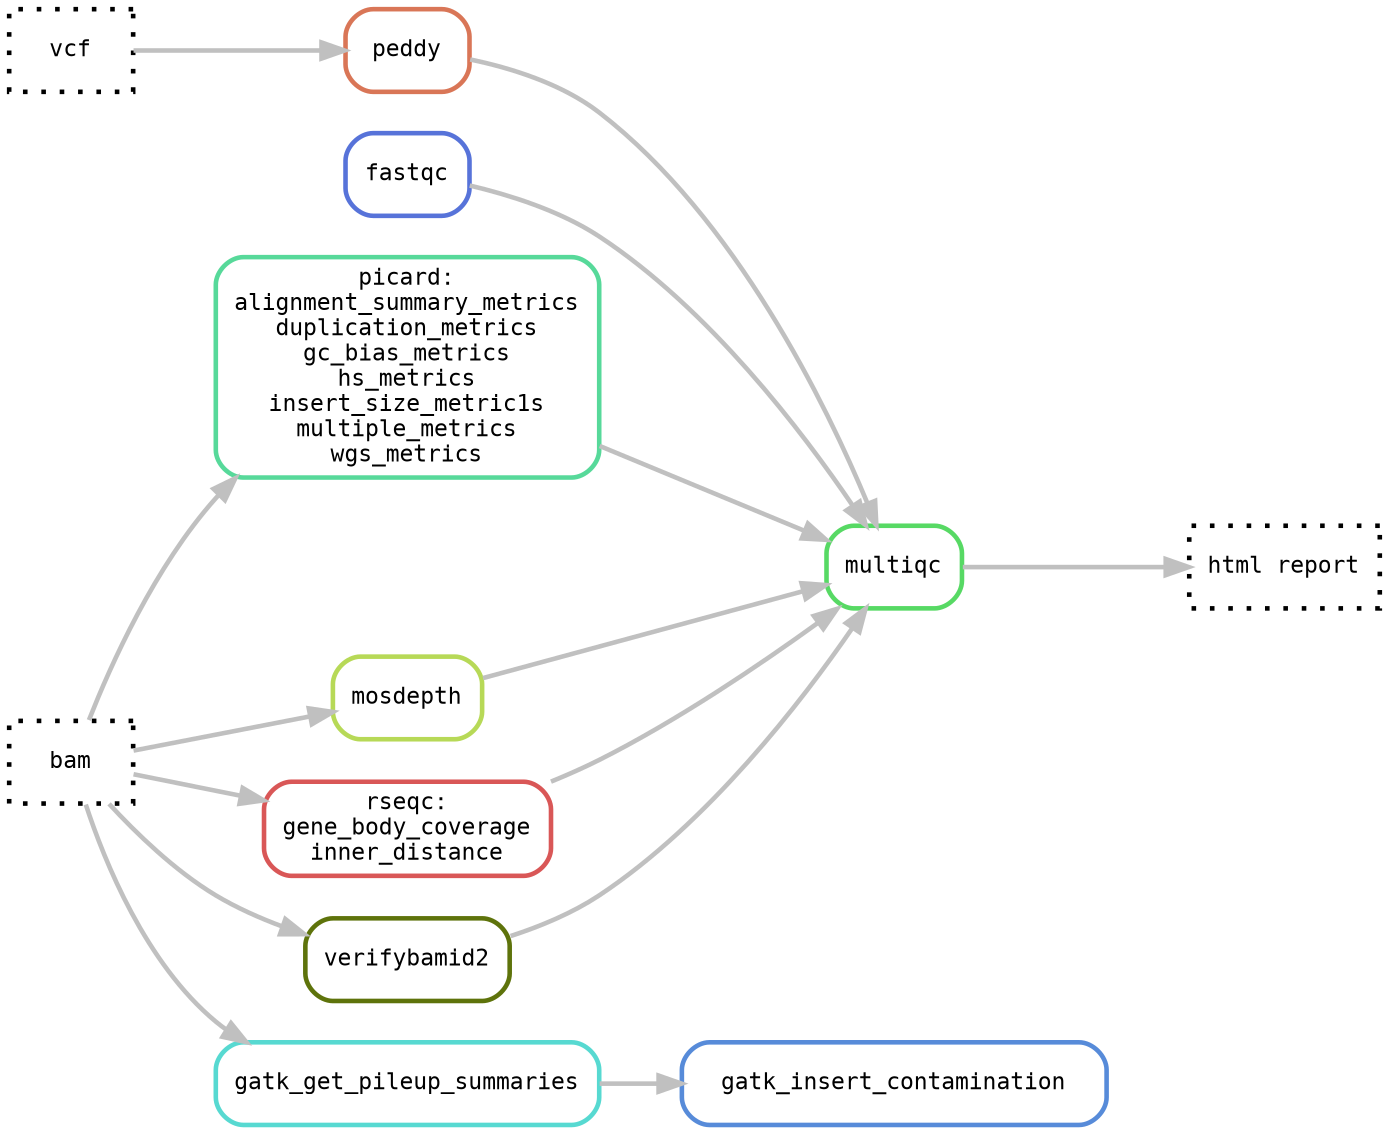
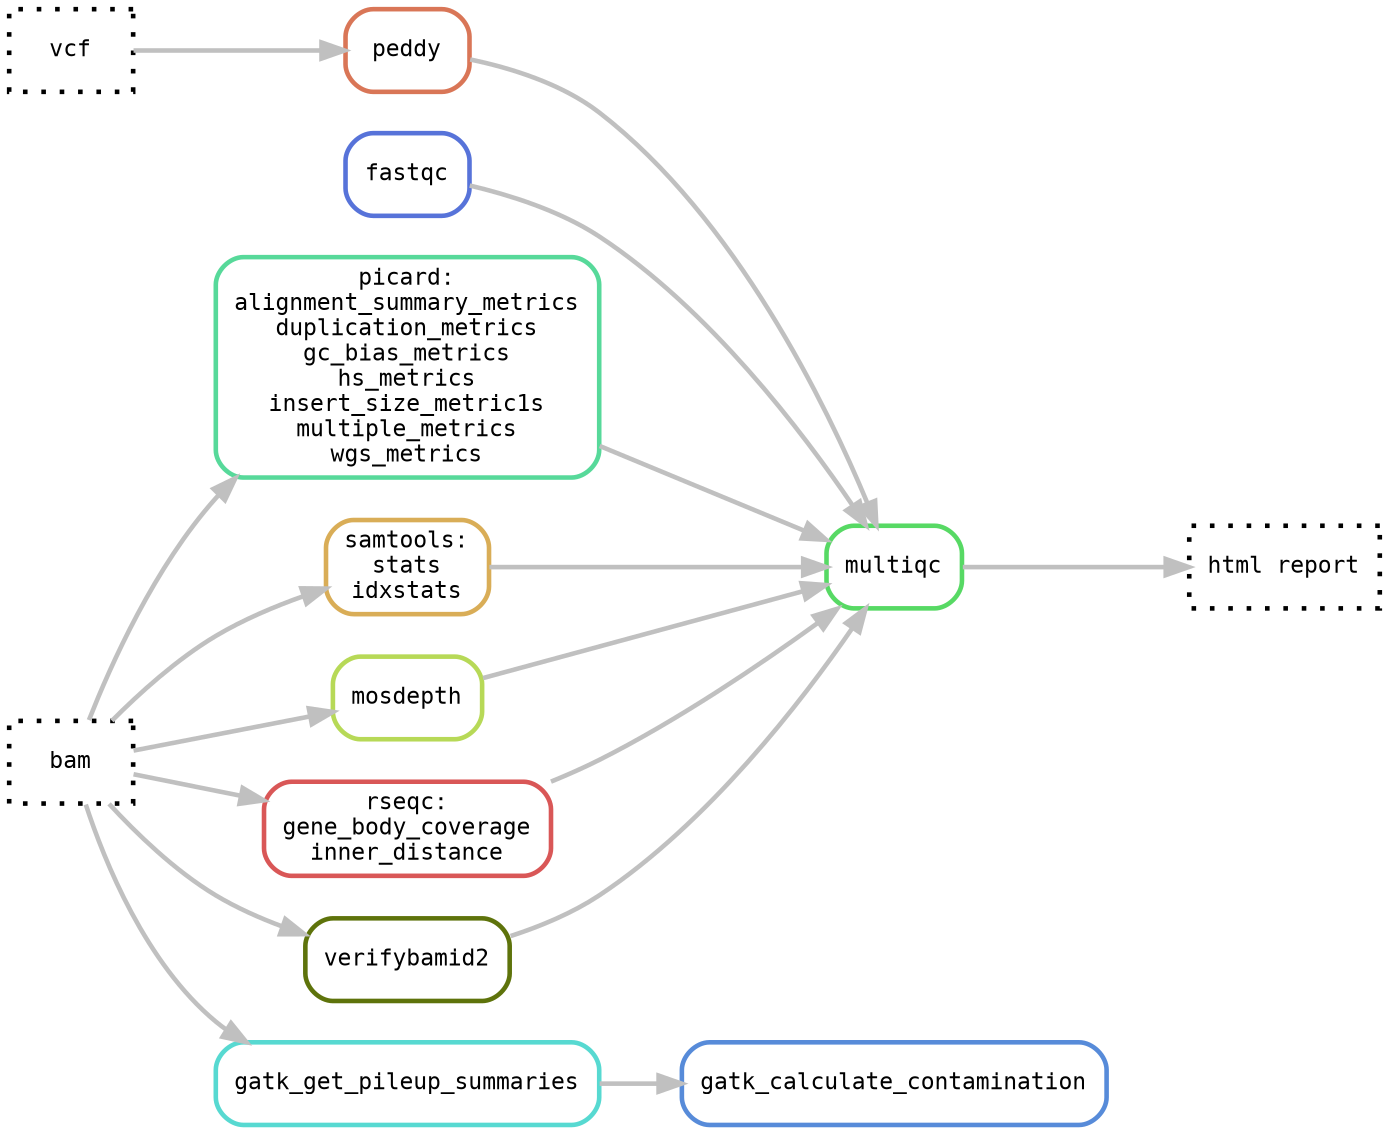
  digraph {
    bgcolor=white
    fontname="DejaVu Sans Mono"
    rankdir=LR
    node [color="0.0 0.0 0.0" fontname="DejaVu Sans Mono" fontsize=10 penwidth=2 shape=box style=rounded]
    edge [color=grey fontname="DejaVu Sans Mono" penwidth=2]
    n1 [label="html report" style=dotted]
    n2 [color="0.35 0.6 0.85" label=multiqc]
    n3 [color="0.04 0.6 0.85" label=peddy]
    n4 [color="0.63 0.6 0.85" label=fastqc]
    n5 [color="0.42 0.6 0.85" label="picard:\nalignment_summary_metrics\nduplication_metrics\ngc_bias_metrics\nhs_metrics\ninsert_size_metric1s\nmultiple_metrics\nwgs_metrics"]
+   n6 [color="0.11 0.6 0.85" label="samtools:\nstats\nidxstats"]
    n7 [color="0.21 0.6 0.85" label=mosdepth]
    n8 [color="0.00 0.6 0.85" label="rseqc:\ngene_body_coverage\ninner_distance"]
-   n9 [color="0.60 0.6 0.85" label=gatk_insert_contamination]
+   n9 [color="0.60 0.6 0.85" label=gatk_calculate_contamination]
    n10 [color="0.49 0.6 0.85" label=gatk_get_pileup_summaries]
    n11 [label=bam style=dotted]
    n12 [color="0.2 0.9 0.45" label=verifybamid2]
    n13 [label=vcf style=dotted]
    n2 -> n1
    n3 -> n2
    n4 -> n2
    n5 -> n2
+   n6 -> n2
    n7 -> n2
    n8 -> n2
    n10 -> n9
    n11 -> n5
+   n11 -> n6
    n11 -> n7
    n11 -> n8
    n11 -> n10
    n11 -> n12
    n12 -> n2
    n13 -> n3
  }
